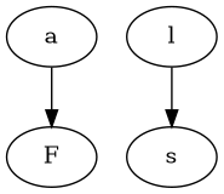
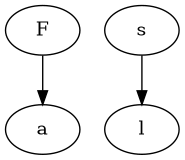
  digraph {
    rankdir=TB
    node [shape=ellipse]
    n1 [label=F]
    n2 [label=a]
    n3 [label=l]
    n4 [label=s]
-   n2 -> n1
-   n3 -> n4
+   n1 -> n2
+   n4 -> n3
  }
